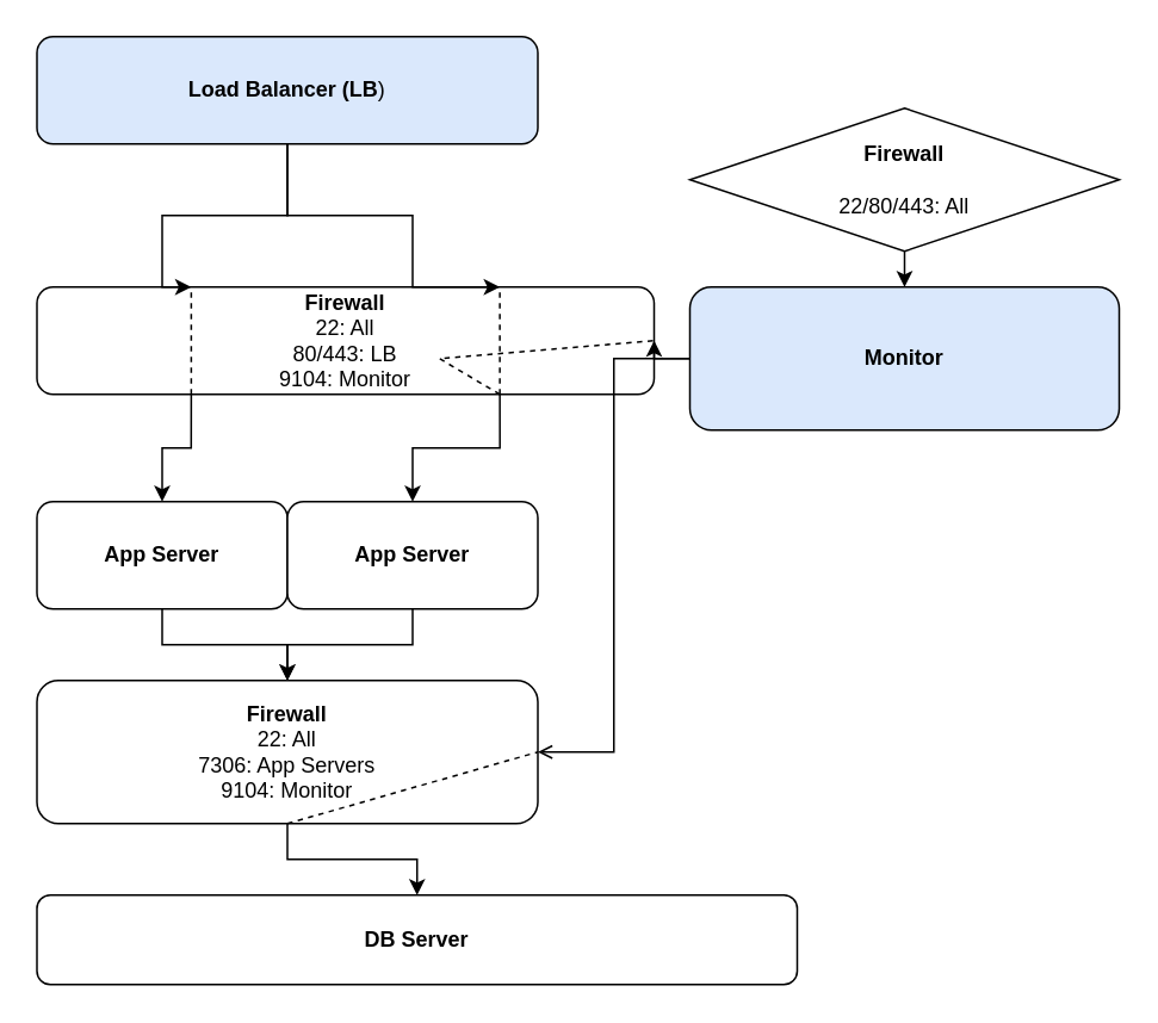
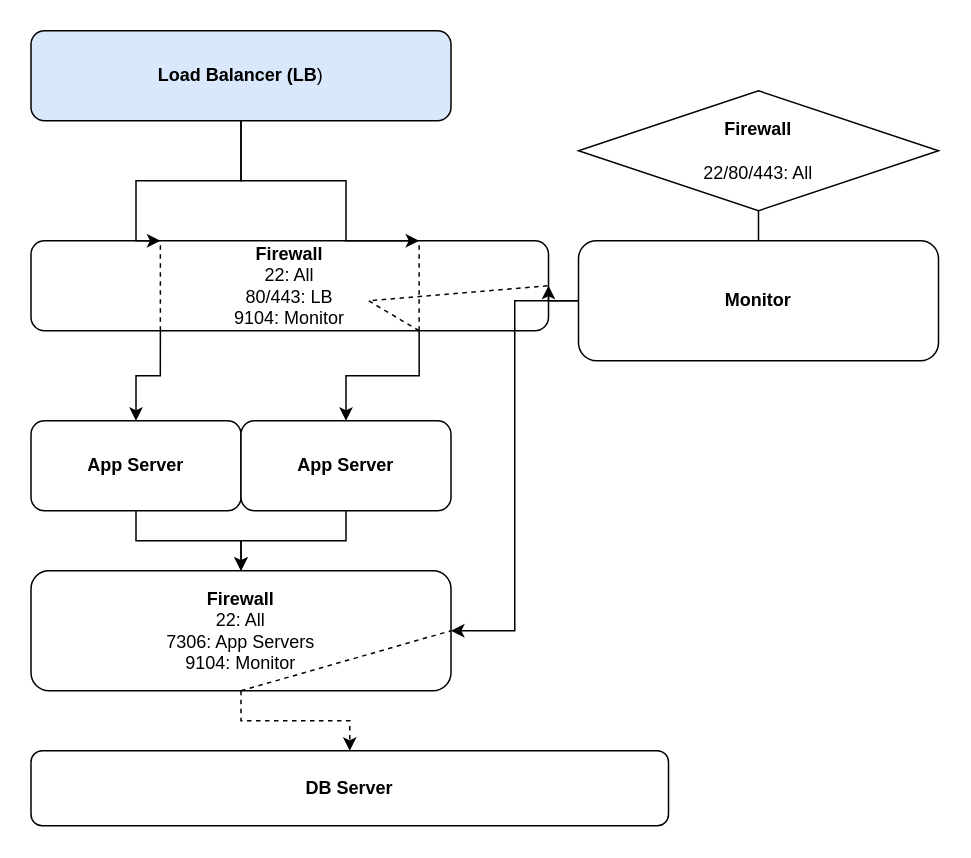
  <mxCell id="0" />
  <mxCell id="1" parent="0" />
  <mxCell id="2" style="edgeStyle=orthogonalEdgeStyle;rounded=0;orthogonalLoop=1;jettySize=auto;html=1;exitX=0.5;exitY=1;exitDx=0;exitDy=0;entryX=0.5;entryY=0;entryDx=0;entryDy=0;" edge="1" parent="1" source="3" target="16"><mxGeometry relative="1" as="geometry" /></mxCell>
  <mxCell id="3" value="&lt;b&gt;App Server&lt;/b&gt;" style="rounded=1;whiteSpace=wrap;html=1;" vertex="1" parent="1"><mxGeometry x="20" y="280" width="140" height="60" as="geometry" /></mxCell>
  <mxCell id="4" style="edgeStyle=orthogonalEdgeStyle;rounded=0;orthogonalLoop=1;jettySize=auto;html=1;exitX=0.5;exitY=1;exitDx=0;exitDy=0;entryX=0.5;entryY=0;entryDx=0;entryDy=0;" edge="1" parent="1" source="5" target="16"><mxGeometry relative="1" as="geometry" /></mxCell>
  <mxCell id="5" value="&lt;b&gt;App Server&lt;/b&gt;" style="rounded=1;whiteSpace=wrap;html=1;" vertex="1" parent="1"><mxGeometry x="160" y="280" width="140" height="60" as="geometry" /></mxCell>
  <mxCell id="6" style="edgeStyle=orthogonalEdgeStyle;rounded=0;orthogonalLoop=1;jettySize=auto;html=1;exitX=0.25;exitY=1;exitDx=0;exitDy=0;entryX=0.5;entryY=0;entryDx=0;entryDy=0;" edge="1" parent="1" source="8" target="3"><mxGeometry relative="1" as="geometry" /></mxCell>
  <mxCell id="7" style="edgeStyle=orthogonalEdgeStyle;rounded=0;orthogonalLoop=1;jettySize=auto;html=1;exitX=0.75;exitY=1;exitDx=0;exitDy=0;" edge="1" parent="1" source="8" target="5"><mxGeometry relative="1" as="geometry" /></mxCell>
  <mxCell id="8" value="&lt;div&gt;&lt;b&gt;Firewall&lt;/b&gt;&lt;br&gt;&lt;/div&gt;&lt;div&gt;22: All&lt;br&gt;80/443: LB&lt;/div&gt;&lt;div&gt;9104: Monitor&lt;br&gt;&lt;/div&gt;" style="rounded=1;whiteSpace=wrap;html=1;" vertex="1" parent="1"><mxGeometry x="20" y="160" width="345" height="60" as="geometry" /></mxCell>
  <mxCell id="9" style="edgeStyle=orthogonalEdgeStyle;rounded=0;orthogonalLoop=1;jettySize=auto;html=1;exitX=0.5;exitY=1;exitDx=0;exitDy=0;entryX=0.25;entryY=0;entryDx=0;entryDy=0;" edge="1" parent="1" source="11" target="8"><mxGeometry relative="1" as="geometry"><Array as="points"><mxPoint x="160" y="120" /><mxPoint x="90" y="120" /></Array></mxGeometry></mxCell>
  <mxCell id="10" style="edgeStyle=orthogonalEdgeStyle;rounded=0;orthogonalLoop=1;jettySize=auto;html=1;exitX=0.5;exitY=1;exitDx=0;exitDy=0;entryX=0.75;entryY=0;entryDx=0;entryDy=0;" edge="1" parent="1" source="11" target="8"><mxGeometry relative="1" as="geometry"><Array as="points"><mxPoint x="160" y="120" /><mxPoint x="230" y="120" /></Array></mxGeometry></mxCell>
  <mxCell id="11" value="&lt;b&gt;Load Balancer (LB&lt;/b&gt;)" style="rounded=1;whiteSpace=wrap;html=1;fillColor=#dae8fc;" vertex="1" parent="1"><mxGeometry x="20" y="20" width="280" height="60" as="geometry" /></mxCell>
  <mxCell id="12" value="" style="endArrow=none;dashed=1;html=1;rounded=0;entryX=0.25;entryY=0;entryDx=0;entryDy=0;exitX=0.25;exitY=1;exitDx=0;exitDy=0;" edge="1" parent="1" source="8" target="8"><mxGeometry width="50" height="50" relative="1" as="geometry"><mxPoint x="140" y="300" as="sourcePoint" /><mxPoint x="190" y="250" as="targetPoint" /></mxGeometry></mxCell>
  <mxCell id="13" value="" style="endArrow=none;dashed=1;html=1;rounded=0;exitX=0.75;exitY=1;exitDx=0;exitDy=0;entryX=0.75;entryY=0;entryDx=0;entryDy=0;" edge="1" parent="1" source="8" target="8"><mxGeometry width="50" height="50" relative="1" as="geometry"><mxPoint x="140" y="300" as="sourcePoint" /><mxPoint x="190" y="250" as="targetPoint" /></mxGeometry></mxCell>
  <mxCell id="14" value="&lt;b&gt;DB Server&lt;/b&gt;" style="rounded=1;whiteSpace=wrap;html=1;" vertex="1" parent="1"><mxGeometry x="20" y="500" width="425" height="50" as="geometry" /></mxCell>
- <mxCell id="15" style="edgeStyle=orthogonalEdgeStyle;rounded=0;orthogonalLoop=1;jettySize=auto;html=1;exitX=0.5;exitY=1;exitDx=0;exitDy=0;entryX=0.5;entryY=0;entryDx=0;entryDy=0;" edge="1" parent="1" source="16" target="14"><mxGeometry relative="1" as="geometry" /></mxCell>
+ <mxCell id="15" style="edgeStyle=orthogonalEdgeStyle;rounded=0;orthogonalLoop=1;jettySize=auto;html=1;exitX=0.5;exitY=1;exitDx=0;exitDy=0;entryX=0.5;entryY=0;entryDx=0;entryDy=0;dashed=1;" edge="1" parent="1" source="16" target="14"><mxGeometry relative="1" as="geometry" /></mxCell>
  <mxCell id="16" value="&lt;div&gt;&lt;b&gt;Firewall&lt;/b&gt;&lt;br&gt;&lt;/div&gt;&lt;div&gt;22: All&lt;br&gt;7306: App Servers&lt;/div&gt;&lt;div&gt;9104: Monitor&lt;br&gt;&lt;/div&gt;" style="rounded=1;whiteSpace=wrap;html=1;" vertex="1" parent="1"><mxGeometry x="20" y="380" width="280" height="80" as="geometry" /></mxCell>
  <mxCell id="17" style="edgeStyle=orthogonalEdgeStyle;rounded=0;orthogonalLoop=1;jettySize=auto;html=1;exitX=0;exitY=0.5;exitDx=0;exitDy=0;entryX=1;entryY=0.5;entryDx=0;entryDy=0;" edge="1" parent="1" source="19" target="8"><mxGeometry relative="1" as="geometry" /></mxCell>
- <mxCell id="18" style="edgeStyle=orthogonalEdgeStyle;rounded=0;orthogonalLoop=1;jettySize=auto;html=1;exitX=0;exitY=0.5;exitDx=0;exitDy=0;entryX=1;entryY=0.5;entryDx=0;entryDy=0;endArrow=open;" edge="1" parent="1" source="19" target="16"><mxGeometry relative="1" as="geometry" /></mxCell>
- <mxCell id="19" value="&lt;b&gt;Monitor&lt;/b&gt;" style="rounded=1;whiteSpace=wrap;html=1;fillColor=#dae8fc;" vertex="1" parent="1"><mxGeometry x="385" y="160" width="240" height="80" as="geometry" /></mxCell>
- <mxCell id="20" style="edgeStyle=orthogonalEdgeStyle;rounded=0;orthogonalLoop=1;jettySize=auto;html=1;exitX=0.5;exitY=1;exitDx=0;exitDy=0;entryX=0.5;entryY=0;entryDx=0;entryDy=0;" edge="1" parent="1" source="21" target="19"><mxGeometry relative="1" as="geometry" /></mxCell>
+ <mxCell id="18" style="edgeStyle=orthogonalEdgeStyle;rounded=0;orthogonalLoop=1;jettySize=auto;html=1;exitX=0;exitY=0.5;exitDx=0;exitDy=0;entryX=1;entryY=0.5;entryDx=0;entryDy=0;" edge="1" parent="1" source="19" target="16"><mxGeometry relative="1" as="geometry" /></mxCell>
+ <mxCell id="19" value="&lt;b&gt;Monitor&lt;/b&gt;" style="rounded=1;whiteSpace=wrap;html=1;" vertex="1" parent="1"><mxGeometry x="385" y="160" width="240" height="80" as="geometry" /></mxCell>
+ <mxCell id="20" style="edgeStyle=orthogonalEdgeStyle;rounded=0;orthogonalLoop=1;jettySize=auto;html=1;exitX=0.5;exitY=1;exitDx=0;exitDy=0;entryX=0.5;entryY=0;entryDx=0;entryDy=0;endArrow=none;" edge="1" parent="1" source="21" target="19"><mxGeometry relative="1" as="geometry" /></mxCell>
  <mxCell id="21" value="&lt;div&gt;&lt;b&gt;Firewall&lt;/b&gt;&lt;br&gt;&lt;br&gt;&lt;/div&gt;&lt;div&gt;22/80/443: All&lt;br&gt;&lt;/div&gt;" style="rhombus;whiteSpace=wrap;html=1;" vertex="1" parent="1"><mxGeometry x="385" y="60" width="240" height="80" as="geometry" /></mxCell>
  <mxCell id="22" value="" style="endArrow=none;dashed=1;html=1;rounded=0;entryX=1;entryY=0.5;entryDx=0;entryDy=0;exitX=0.75;exitY=1;exitDx=0;exitDy=0;" edge="1" parent="1" source="8" target="8"><mxGeometry width="50" height="50" relative="1" as="geometry"><mxPoint x="295" y="270" as="sourcePoint" /><mxPoint x="345" y="220" as="targetPoint" /><Array as="points"><mxPoint x="245" y="200" /></Array></mxGeometry></mxCell>
  <mxCell id="23" value="" style="endArrow=none;dashed=1;html=1;rounded=0;entryX=1;entryY=0.5;entryDx=0;entryDy=0;exitX=0.5;exitY=1;exitDx=0;exitDy=0;" edge="1" parent="1" source="16" target="16"><mxGeometry width="50" height="50" relative="1" as="geometry"><mxPoint x="225" y="445" as="sourcePoint" /><mxPoint x="275" y="395" as="targetPoint" /></mxGeometry></mxCell>
